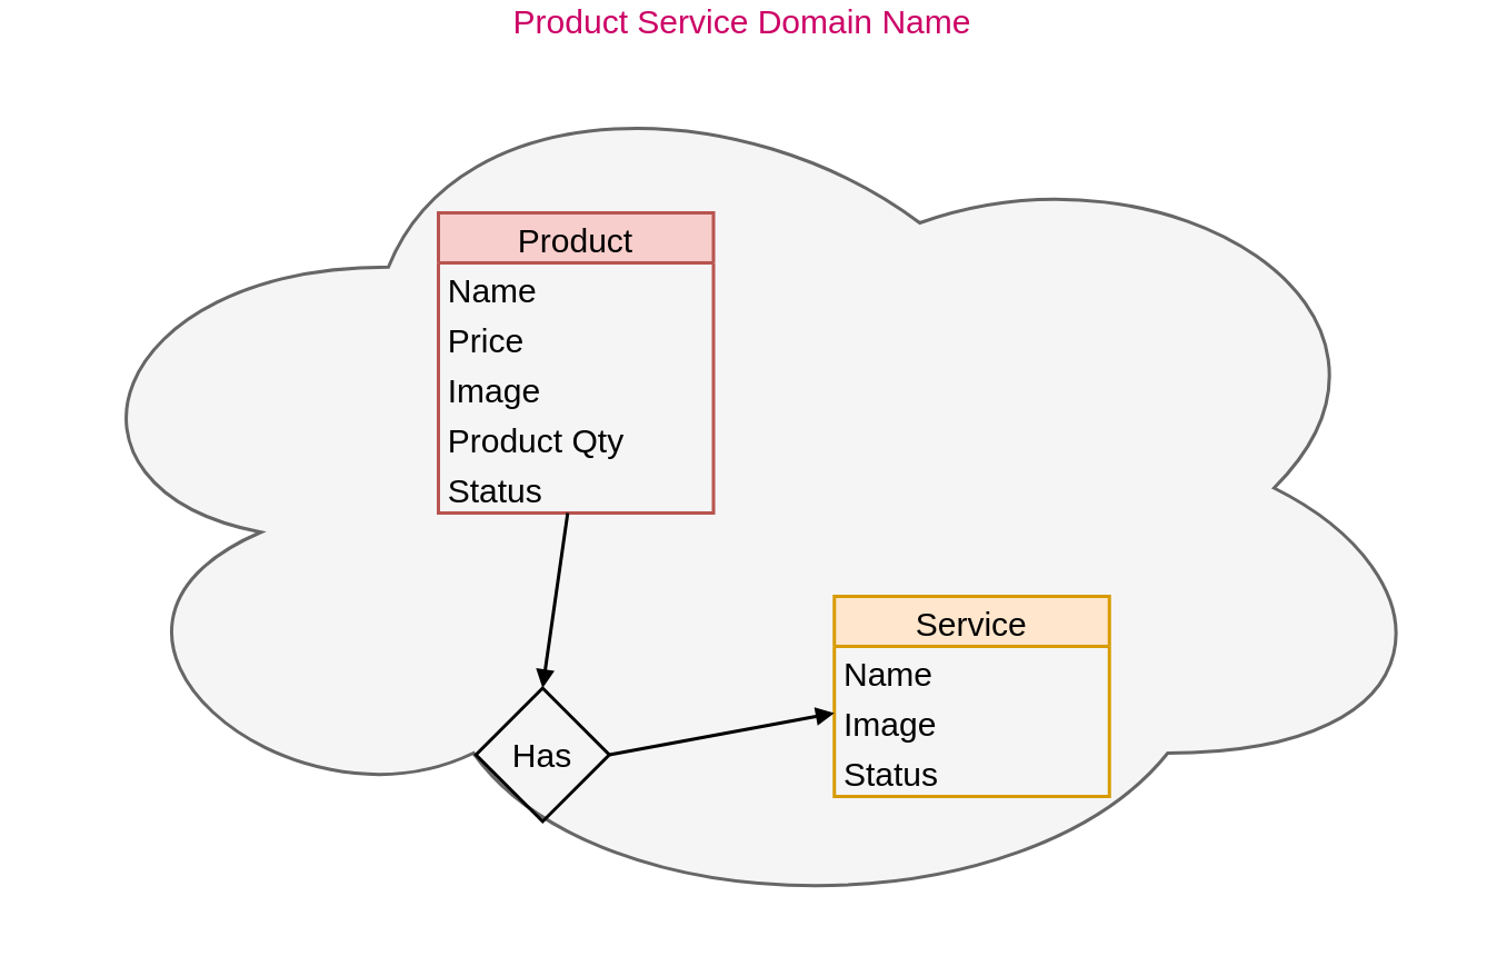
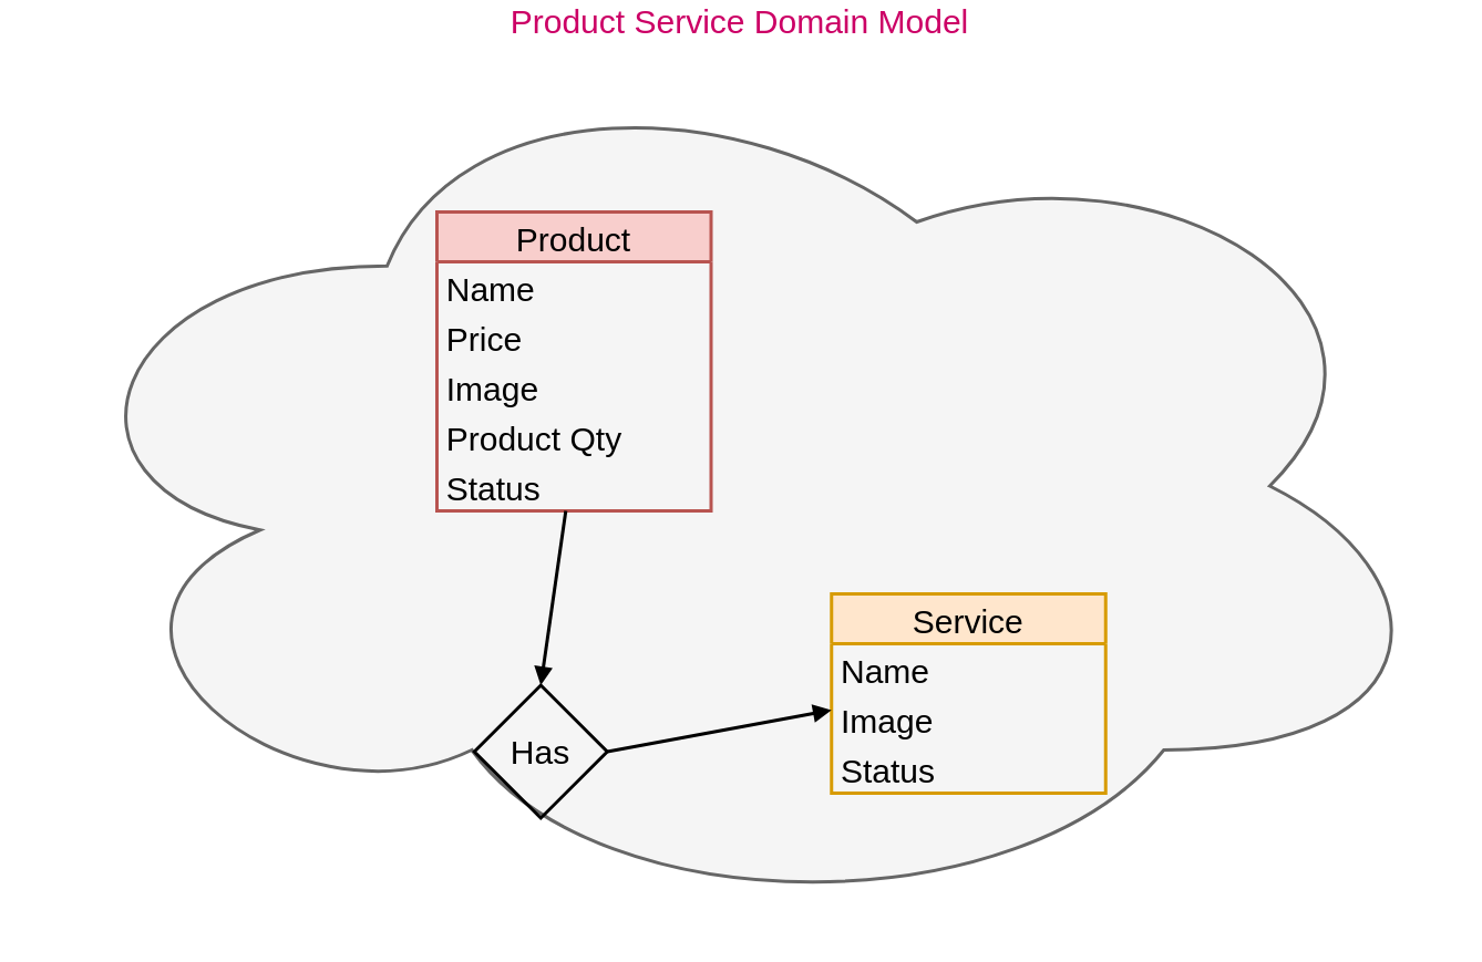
  <mxCell id="0" />
  <mxCell id="1" parent="0" />
- <mxCell id="2" value="Product Service Domain Name" style="ellipse;shape=cloud;whiteSpace=wrap;html=1;fillColor=#f5f5f5;fontColor=#CC0066;strokeColor=#666666;strokeWidth=2;labelPosition=center;verticalLabelPosition=top;align=center;verticalAlign=bottom;fontSize=20;" parent="1" vertex="1"><mxGeometry x="20" y="20" width="850" height="530" as="geometry" /></mxCell>
+ <mxCell id="2" value="Product Service Domain Model" style="ellipse;shape=cloud;whiteSpace=wrap;html=1;fillColor=#f5f5f5;fontColor=#CC0066;strokeColor=#666666;strokeWidth=2;labelPosition=center;verticalLabelPosition=top;align=center;verticalAlign=bottom;fontSize=20;" parent="1" vertex="1"><mxGeometry x="20" y="20" width="850" height="530" as="geometry" /></mxCell>
  <mxCell id="3" value="Product" style="swimlane;fontStyle=0;childLayout=stackLayout;horizontal=1;startSize=30;horizontalStack=0;resizeParent=1;resizeParentMax=0;resizeLast=0;collapsible=1;marginBottom=0;fillColor=#f8cecc;strokeColor=#b85450;fontSize=20;strokeWidth=2;" parent="1" vertex="1"><mxGeometry x="262.5" y="120" width="165" height="180" as="geometry" /></mxCell>
  <mxCell id="4" value="Name" style="text;strokeColor=none;fillColor=none;align=left;verticalAlign=middle;spacingLeft=4;spacingRight=4;overflow=hidden;points=[[0,0.5],[1,0.5]];portConstraint=eastwest;rotatable=0;fontSize=20;strokeWidth=2;" parent="3" vertex="1"><mxGeometry y="30" width="165" height="30" as="geometry" /></mxCell>
  <mxCell id="5" value="Price" style="text;strokeColor=none;fillColor=none;align=left;verticalAlign=middle;spacingLeft=4;spacingRight=4;overflow=hidden;points=[[0,0.5],[1,0.5]];portConstraint=eastwest;rotatable=0;fontSize=20;strokeWidth=2;" parent="3" vertex="1"><mxGeometry y="60" width="165" height="30" as="geometry" /></mxCell>
  <mxCell id="6" value="Image" style="text;strokeColor=none;fillColor=none;align=left;verticalAlign=middle;spacingLeft=4;spacingRight=4;overflow=hidden;points=[[0,0.5],[1,0.5]];portConstraint=eastwest;rotatable=0;fontSize=20;strokeWidth=2;" parent="3" vertex="1"><mxGeometry y="90" width="165" height="30" as="geometry" /></mxCell>
  <mxCell id="7" value="Product Qty" style="text;strokeColor=none;fillColor=none;align=left;verticalAlign=middle;spacingLeft=4;spacingRight=4;overflow=hidden;points=[[0,0.5],[1,0.5]];portConstraint=eastwest;rotatable=0;fontSize=20;strokeWidth=2;" parent="3" vertex="1"><mxGeometry y="120" width="165" height="30" as="geometry" /></mxCell>
  <mxCell id="8" value="Status" style="text;strokeColor=none;fillColor=none;align=left;verticalAlign=middle;spacingLeft=4;spacingRight=4;overflow=hidden;points=[[0,0.5],[1,0.5]];portConstraint=eastwest;rotatable=0;fontSize=20;strokeWidth=2;" parent="3" vertex="1"><mxGeometry y="150" width="165" height="30" as="geometry" /></mxCell>
  <mxCell id="9" value="Service" style="swimlane;fontStyle=0;childLayout=stackLayout;horizontal=1;startSize=30;horizontalStack=0;resizeParent=1;resizeParentMax=0;resizeLast=0;collapsible=1;marginBottom=0;fillColor=#ffe6cc;strokeColor=#d79b00;fontSize=20;strokeWidth=2;" parent="1" vertex="1"><mxGeometry x="500" y="350" width="165" height="120" as="geometry" /></mxCell>
  <mxCell id="10" value="Name" style="text;strokeColor=none;fillColor=none;align=left;verticalAlign=middle;spacingLeft=4;spacingRight=4;overflow=hidden;points=[[0,0.5],[1,0.5]];portConstraint=eastwest;rotatable=0;fontSize=20;strokeWidth=2;" parent="9" vertex="1"><mxGeometry y="30" width="165" height="30" as="geometry" /></mxCell>
  <mxCell id="11" value="Image" style="text;strokeColor=none;fillColor=none;align=left;verticalAlign=middle;spacingLeft=4;spacingRight=4;overflow=hidden;points=[[0,0.5],[1,0.5]];portConstraint=eastwest;rotatable=0;fontSize=20;strokeWidth=2;" parent="9" vertex="1"><mxGeometry y="60" width="165" height="30" as="geometry" /></mxCell>
  <mxCell id="12" value="Status" style="text;strokeColor=none;fillColor=none;align=left;verticalAlign=middle;spacingLeft=4;spacingRight=4;overflow=hidden;points=[[0,0.5],[1,0.5]];portConstraint=eastwest;rotatable=0;fontSize=20;strokeWidth=2;" parent="9" vertex="1"><mxGeometry y="90" width="165" height="30" as="geometry" /></mxCell>
  <mxCell id="13" value="Has" style="rhombus;whiteSpace=wrap;html=1;fontSize=20;fillColor=none;strokeWidth=2;" parent="1" vertex="1"><mxGeometry x="285" y="405" width="80" height="80" as="geometry" /></mxCell>
  <mxCell id="14" style="edgeStyle=none;html=1;exitX=0.47;exitY=1;exitDx=0;exitDy=0;entryX=0.5;entryY=0;entryDx=0;entryDy=0;fontSize=20;exitPerimeter=0;endArrow=block;endFill=1;strokeWidth=2;" parent="1" source="8" target="13" edge="1"><mxGeometry relative="1" as="geometry" /></mxCell>
  <mxCell id="15" style="edgeStyle=none;html=1;exitX=1;exitY=0.5;exitDx=0;exitDy=0;fontSize=20;endArrow=block;endFill=1;strokeWidth=2;" parent="1" source="13" edge="1"><mxGeometry relative="1" as="geometry"><mxPoint x="350.05" y="330" as="sourcePoint" /><mxPoint x="500" y="420" as="targetPoint" /></mxGeometry></mxCell>
